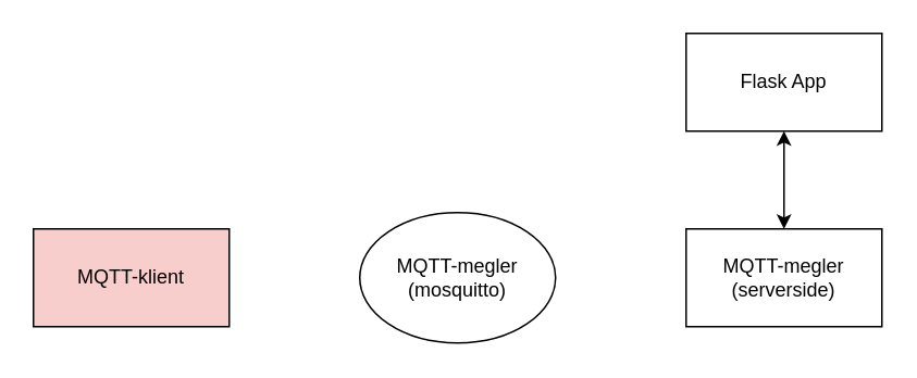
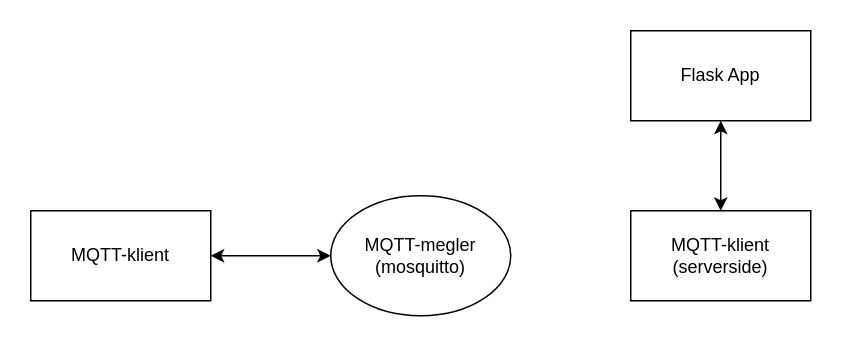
  <mxCell id="0" />
  <mxCell id="1" parent="0" />
- <mxCell id="2" value="&lt;div&gt;MQTT-klient&lt;/div&gt;" style="rounded=0;whiteSpace=wrap;html=1;fillColor=#f8cecc;" vertex="1" parent="1"><mxGeometry x="20" y="140" width="120" height="60" as="geometry" /></mxCell>
+ <mxCell id="2" value="&lt;div&gt;MQTT-klient&lt;/div&gt;" style="rounded=0;whiteSpace=wrap;html=1;" vertex="1" parent="1"><mxGeometry x="20" y="140" width="120" height="60" as="geometry" /></mxCell>
+ <mxCell id="3" style="edgeStyle=orthogonalEdgeStyle;rounded=0;orthogonalLoop=1;jettySize=auto;html=1;exitX=1;exitY=0.5;exitDx=0;exitDy=0;entryX=0;entryY=0.5;entryDx=0;entryDy=0;startArrow=classic;startFill=1;" edge="1" parent="1" source="2" target="4"><mxGeometry relative="1" as="geometry" /></mxCell>
  <mxCell id="4" value="&lt;div&gt;MQTT-megler&lt;br&gt;&lt;/div&gt;&lt;div&gt;(mosquitto)&lt;br&gt;&lt;/div&gt;" style="ellipse;whiteSpace=wrap;html=1;container=0;" vertex="1" parent="1"><mxGeometry x="220" y="130" width="120" height="80" as="geometry" /></mxCell>
  <mxCell id="5" value="Flask App" style="rounded=0;whiteSpace=wrap;html=1;container=0;" vertex="1" parent="1"><mxGeometry x="420" y="20" width="120" height="60" as="geometry" /></mxCell>
- <mxCell id="6" value="&lt;div&gt;MQTT-megler&lt;br&gt;&lt;/div&gt;&lt;div&gt;(serverside)&lt;br&gt;&lt;/div&gt;" style="rounded=0;whiteSpace=wrap;html=1;container=0;" vertex="1" parent="1"><mxGeometry x="420" y="140" width="120" height="60" as="geometry" /></mxCell>
+ <mxCell id="6" value="&lt;div&gt;MQTT-klient&lt;br&gt;&lt;/div&gt;&lt;div&gt;(serverside)&lt;br&gt;&lt;/div&gt;" style="rounded=0;whiteSpace=wrap;html=1;container=0;" vertex="1" parent="1"><mxGeometry x="420" y="140" width="120" height="60" as="geometry" /></mxCell>
  <mxCell id="7" value="" style="endArrow=classic;startArrow=classic;html=1;rounded=0;entryX=0.5;entryY=1;entryDx=0;entryDy=0;exitX=0.5;exitY=0;exitDx=0;exitDy=0;" edge="1" parent="1" source="6" target="5"><mxGeometry width="50" height="50" relative="1" as="geometry"><mxPoint x="390" y="150" as="sourcePoint" /><mxPoint x="440" y="100" as="targetPoint" /></mxGeometry></mxCell>
